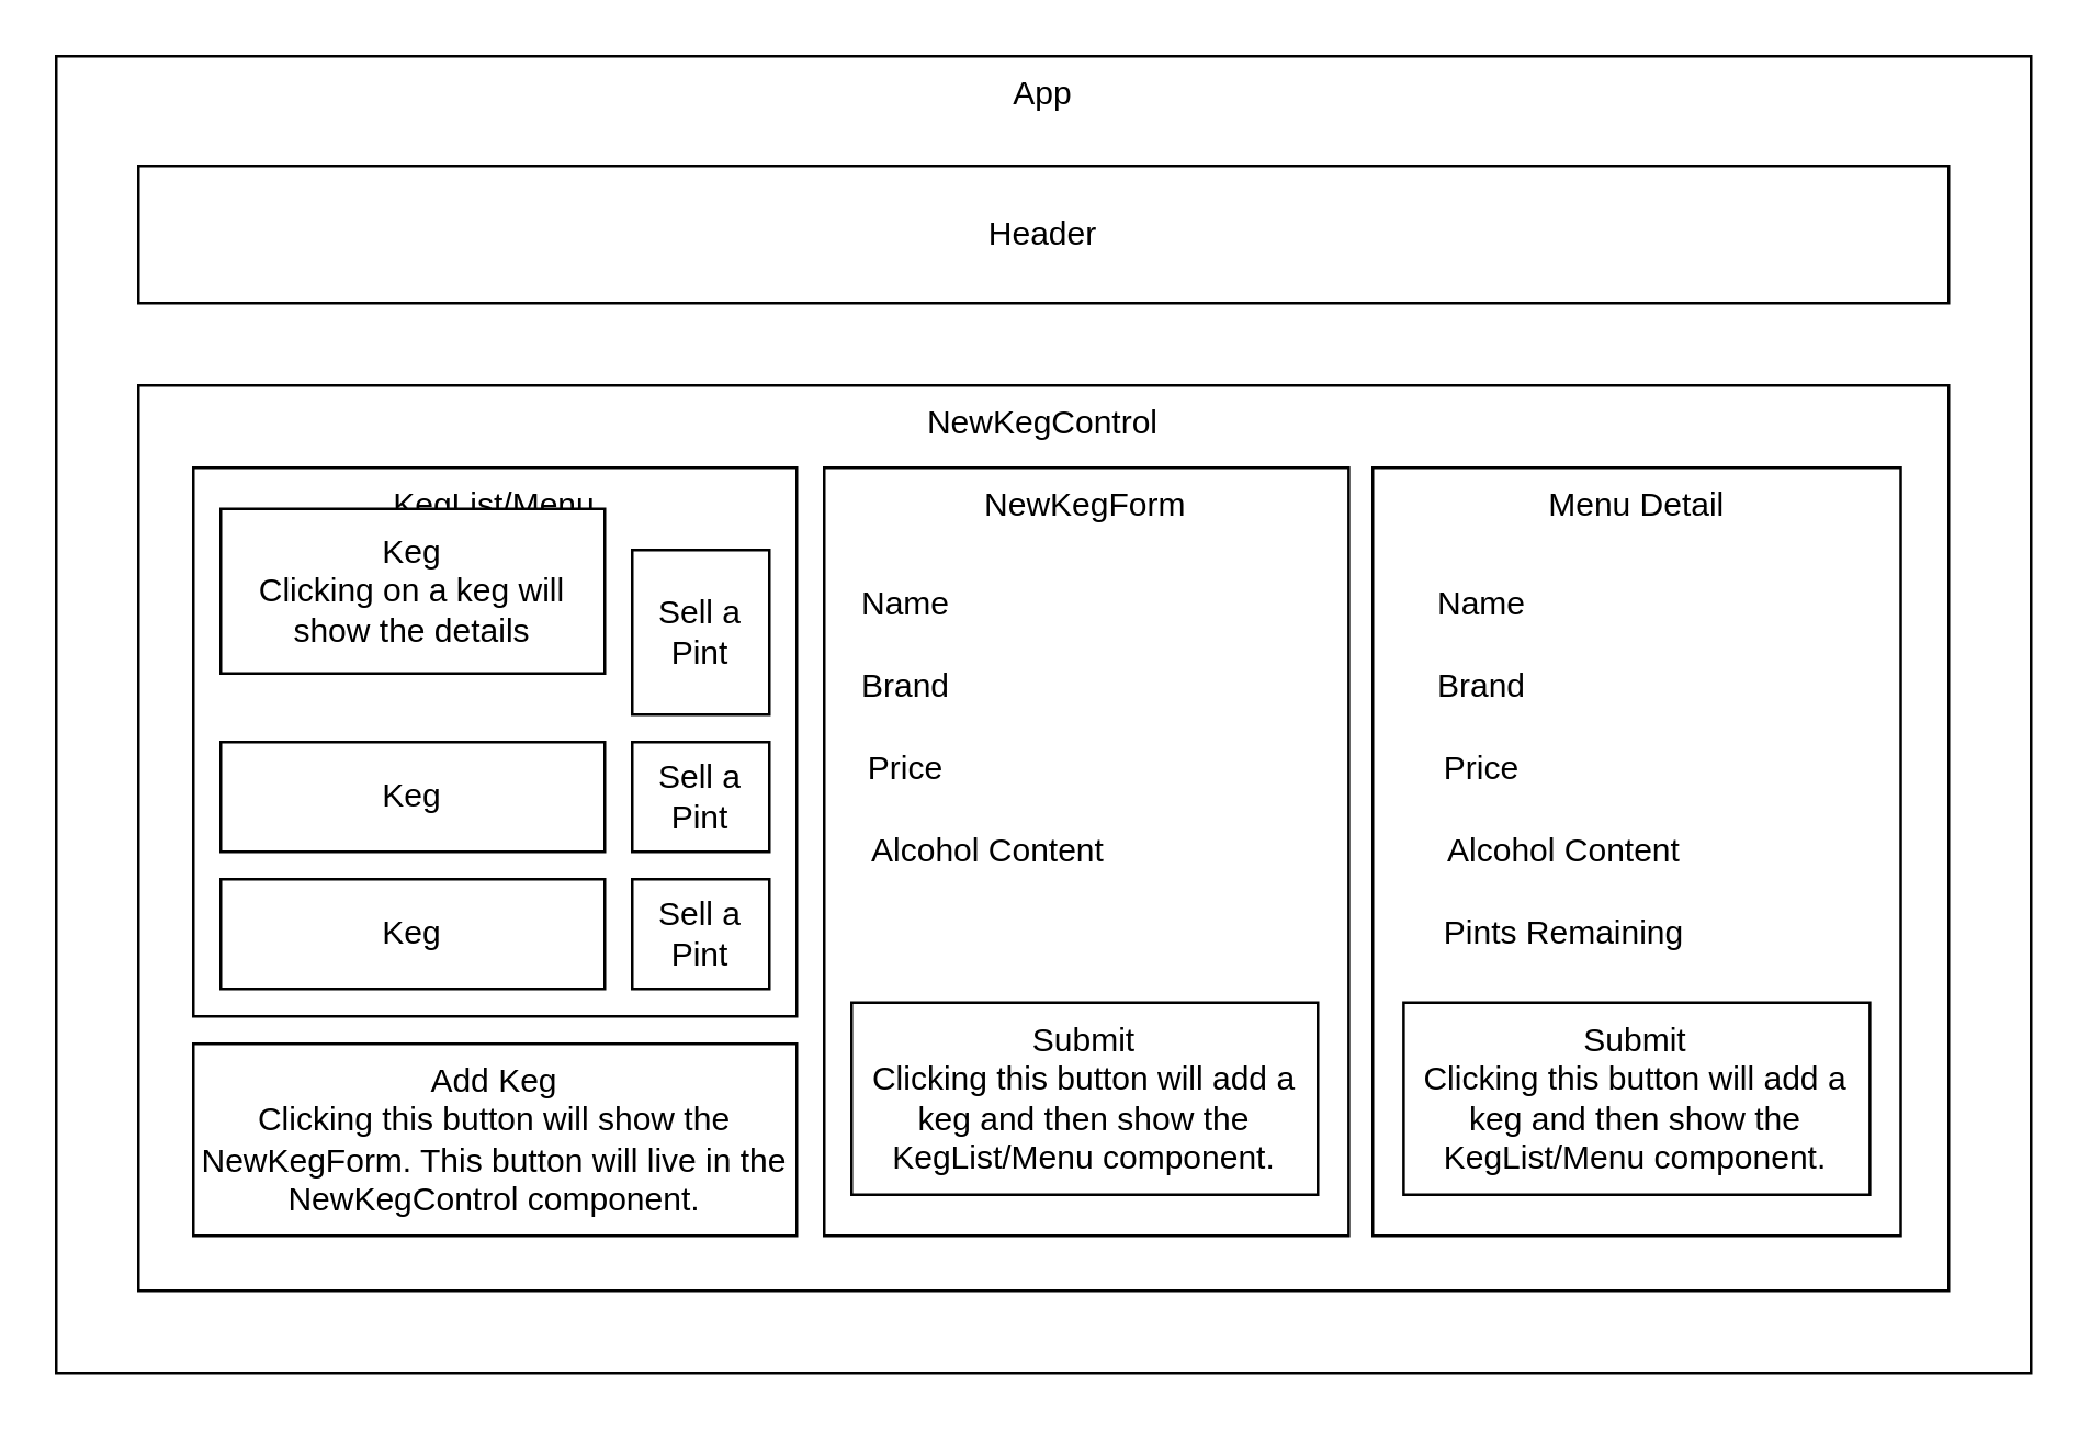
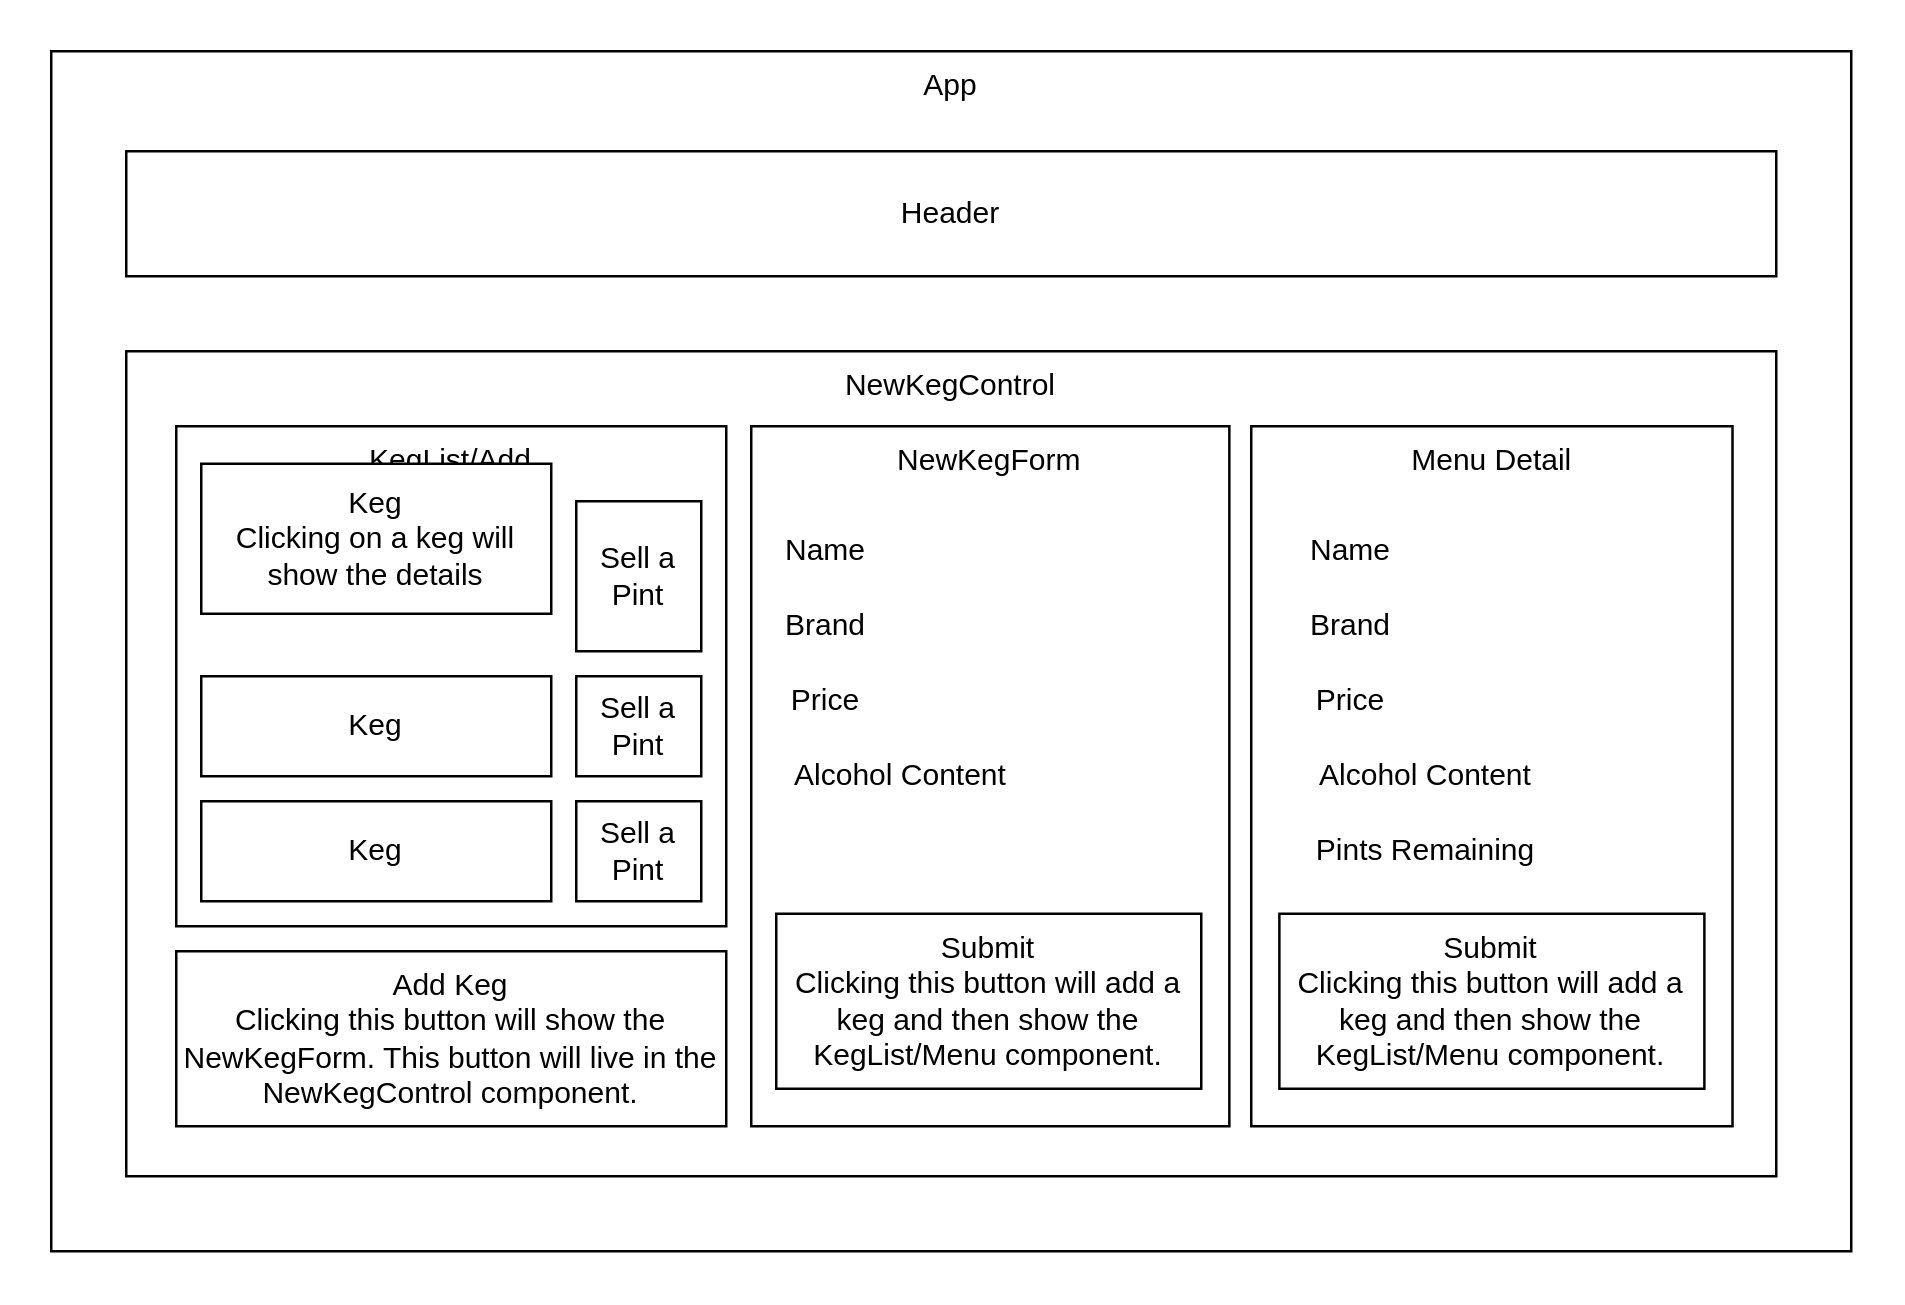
  <mxCell id="0" />
  <mxCell id="1" parent="0" />
  <mxCell id="2" value="App&lt;br&gt;" style="rounded=0;whiteSpace=wrap;html=1;verticalAlign=top;" vertex="1" parent="1"><mxGeometry x="20" y="20" width="720" height="480" as="geometry" /></mxCell>
  <mxCell id="3" value="Header" style="rounded=0;whiteSpace=wrap;html=1;verticalAlign=middle;" vertex="1" parent="1"><mxGeometry x="50" y="60" width="660" height="50" as="geometry" /></mxCell>
  <mxCell id="4" value="NewKegControl" style="rounded=0;whiteSpace=wrap;html=1;verticalAlign=top;" vertex="1" parent="1"><mxGeometry x="50" y="140" width="660" height="330" as="geometry" /></mxCell>
- <mxCell id="5" value="KegList/Menu" style="rounded=0;whiteSpace=wrap;html=1;verticalAlign=top;" vertex="1" parent="1"><mxGeometry x="70" y="170" width="220" height="200" as="geometry" /></mxCell>
+ <mxCell id="5" value="KegList/Add" style="rounded=0;whiteSpace=wrap;html=1;verticalAlign=top;" vertex="1" parent="1"><mxGeometry x="70" y="170" width="220" height="200" as="geometry" /></mxCell>
  <mxCell id="6" value="NewKegForm" style="rounded=0;whiteSpace=wrap;html=1;verticalAlign=top;" vertex="1" parent="1"><mxGeometry x="300" y="170" width="191.24" height="280" as="geometry" /></mxCell>
  <mxCell id="7" value="Menu Detail" style="rounded=0;whiteSpace=wrap;html=1;verticalAlign=top;" vertex="1" parent="1"><mxGeometry x="500" y="170" width="192.5" height="280" as="geometry" /></mxCell>
  <mxCell id="8" value="Keg&lt;br&gt;Clicking on a keg will show the details" style="rounded=0;whiteSpace=wrap;html=1;verticalAlign=middle;" vertex="1" parent="1"><mxGeometry x="80" y="185" width="140" height="60" as="geometry" /></mxCell>
  <mxCell id="9" value="Keg" style="rounded=0;whiteSpace=wrap;html=1;verticalAlign=middle;" vertex="1" parent="1"><mxGeometry x="80" y="270" width="140" height="40" as="geometry" /></mxCell>
  <mxCell id="10" value="Keg" style="rounded=0;whiteSpace=wrap;html=1;verticalAlign=middle;" vertex="1" parent="1"><mxGeometry x="80" y="320" width="140" height="40" as="geometry" /></mxCell>
  <mxCell id="11" value="Add Keg&lt;br&gt;Clicking this button will show the NewKegForm. This button will live in the NewKegControl component." style="rounded=0;whiteSpace=wrap;html=1;verticalAlign=middle;" vertex="1" parent="1"><mxGeometry x="70" y="380" width="220" height="70" as="geometry" /></mxCell>
  <mxCell id="12" value="Submit&lt;br&gt;Clicking this button will add a keg and then show the KegList/Menu component." style="rounded=0;whiteSpace=wrap;html=1;verticalAlign=middle;" vertex="1" parent="1"><mxGeometry x="310" y="365" width="170" height="70" as="geometry" /></mxCell>
  <mxCell id="13" value="Name" style="text;html=1;strokeColor=none;fillColor=none;align=center;verticalAlign=middle;whiteSpace=wrap;rounded=0;" vertex="1" parent="1"><mxGeometry x="310" y="210" width="40" height="20" as="geometry" /></mxCell>
  <mxCell id="14" value="Brand" style="text;html=1;strokeColor=none;fillColor=none;align=center;verticalAlign=middle;whiteSpace=wrap;rounded=0;" vertex="1" parent="1"><mxGeometry x="310" y="240" width="40" height="20" as="geometry" /></mxCell>
  <mxCell id="15" value="Price" style="text;html=1;strokeColor=none;fillColor=none;align=center;verticalAlign=middle;whiteSpace=wrap;rounded=0;" vertex="1" parent="1"><mxGeometry x="310" y="270" width="40" height="20" as="geometry" /></mxCell>
  <mxCell id="16" value="Alcohol Content" style="text;html=1;strokeColor=none;fillColor=none;align=center;verticalAlign=middle;whiteSpace=wrap;rounded=0;" vertex="1" parent="1"><mxGeometry x="310" y="300" width="100" height="20" as="geometry" /></mxCell>
  <mxCell id="17" value="Submit&lt;br&gt;Clicking this button will add a keg and then show the KegList/Menu component." style="rounded=0;whiteSpace=wrap;html=1;verticalAlign=middle;" vertex="1" parent="1"><mxGeometry x="511.25" y="365" width="170" height="70" as="geometry" /></mxCell>
  <mxCell id="18" value="Name" style="text;html=1;strokeColor=none;fillColor=none;align=center;verticalAlign=middle;whiteSpace=wrap;rounded=0;" vertex="1" parent="1"><mxGeometry x="520" y="210" width="40" height="20" as="geometry" /></mxCell>
  <mxCell id="19" value="Brand" style="text;html=1;strokeColor=none;fillColor=none;align=center;verticalAlign=middle;whiteSpace=wrap;rounded=0;" vertex="1" parent="1"><mxGeometry x="520" y="240" width="40" height="20" as="geometry" /></mxCell>
  <mxCell id="20" value="Price" style="text;html=1;strokeColor=none;fillColor=none;align=center;verticalAlign=middle;whiteSpace=wrap;rounded=0;" vertex="1" parent="1"><mxGeometry x="520" y="270" width="40" height="20" as="geometry" /></mxCell>
  <mxCell id="21" value="Alcohol Content" style="text;html=1;strokeColor=none;fillColor=none;align=center;verticalAlign=middle;whiteSpace=wrap;rounded=0;" vertex="1" parent="1"><mxGeometry x="520" y="300" width="100" height="20" as="geometry" /></mxCell>
  <mxCell id="22" value="Pints Remaining" style="text;html=1;strokeColor=none;fillColor=none;align=center;verticalAlign=middle;whiteSpace=wrap;rounded=0;" vertex="1" parent="1"><mxGeometry x="520" y="330" width="100" height="20" as="geometry" /></mxCell>
  <mxCell id="23" value="Sell a Pint" style="rounded=0;whiteSpace=wrap;html=1;verticalAlign=middle;" vertex="1" parent="1"><mxGeometry x="230" y="200" width="50" height="60" as="geometry" /></mxCell>
  <mxCell id="24" value="Sell a Pint" style="rounded=0;whiteSpace=wrap;html=1;verticalAlign=middle;" vertex="1" parent="1"><mxGeometry x="230" y="270" width="50" height="40" as="geometry" /></mxCell>
  <mxCell id="25" value="Sell a Pint" style="rounded=0;whiteSpace=wrap;html=1;verticalAlign=middle;" vertex="1" parent="1"><mxGeometry x="230" y="320" width="50" height="40" as="geometry" /></mxCell>
